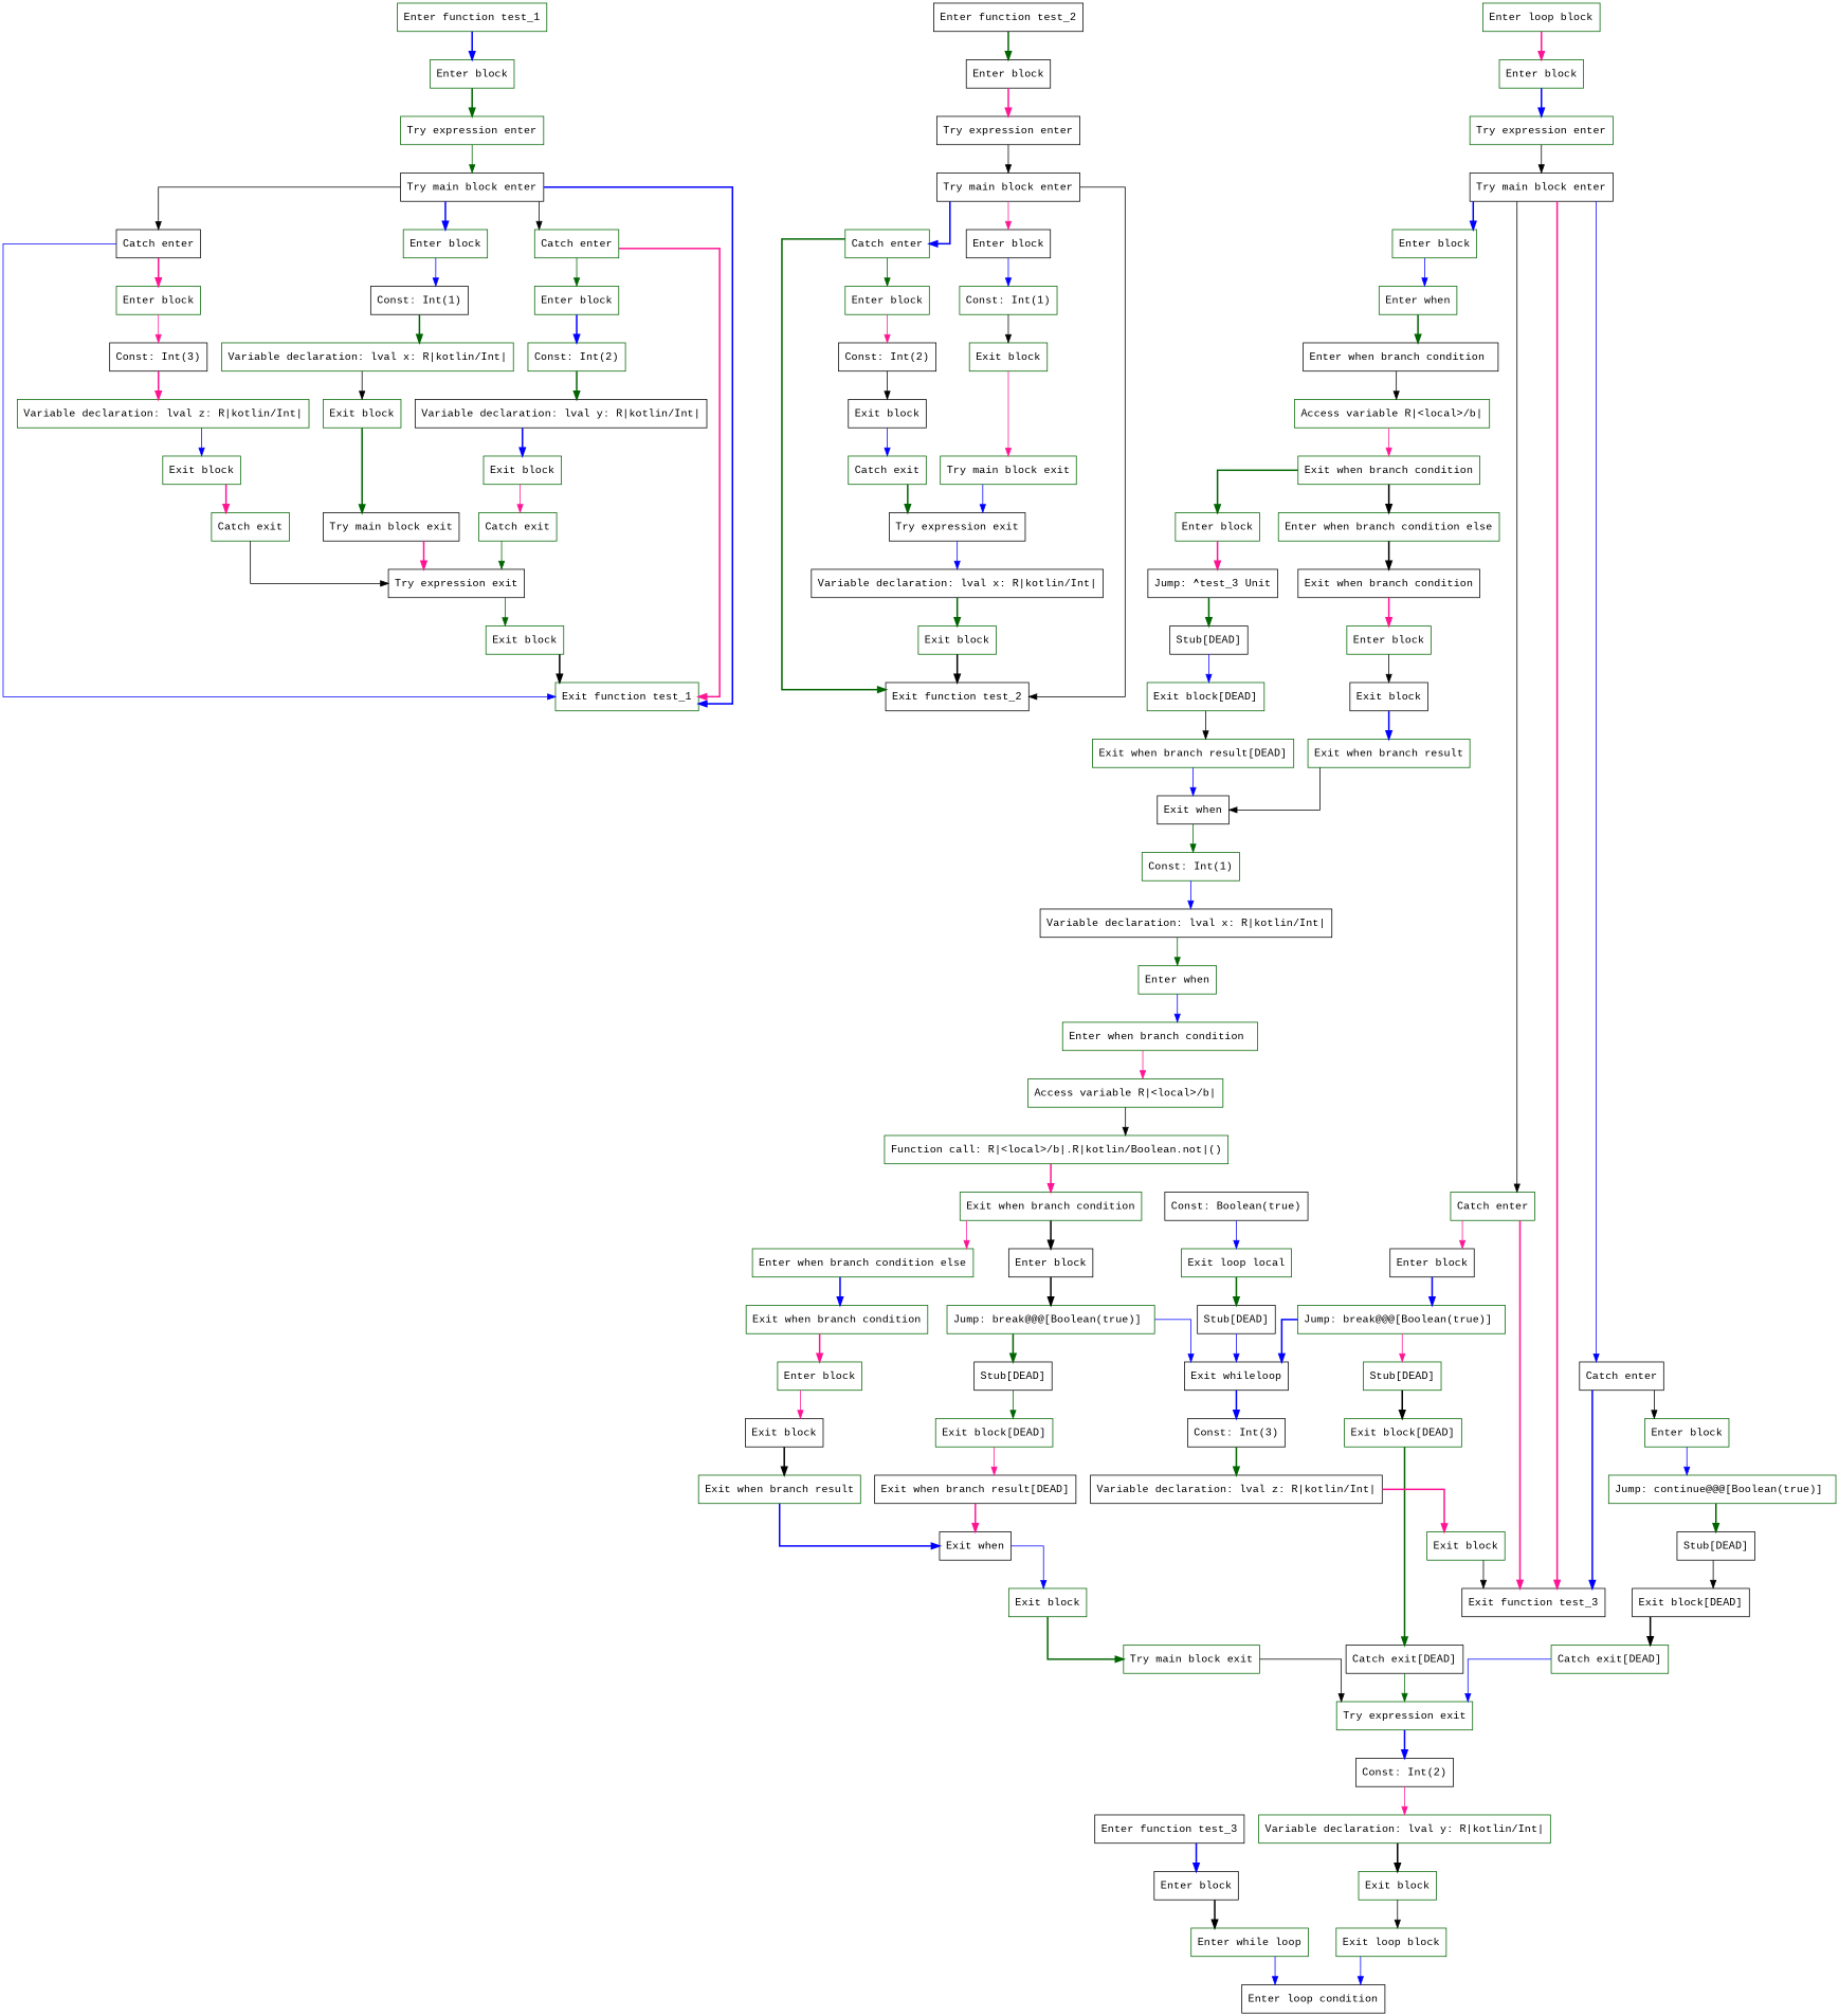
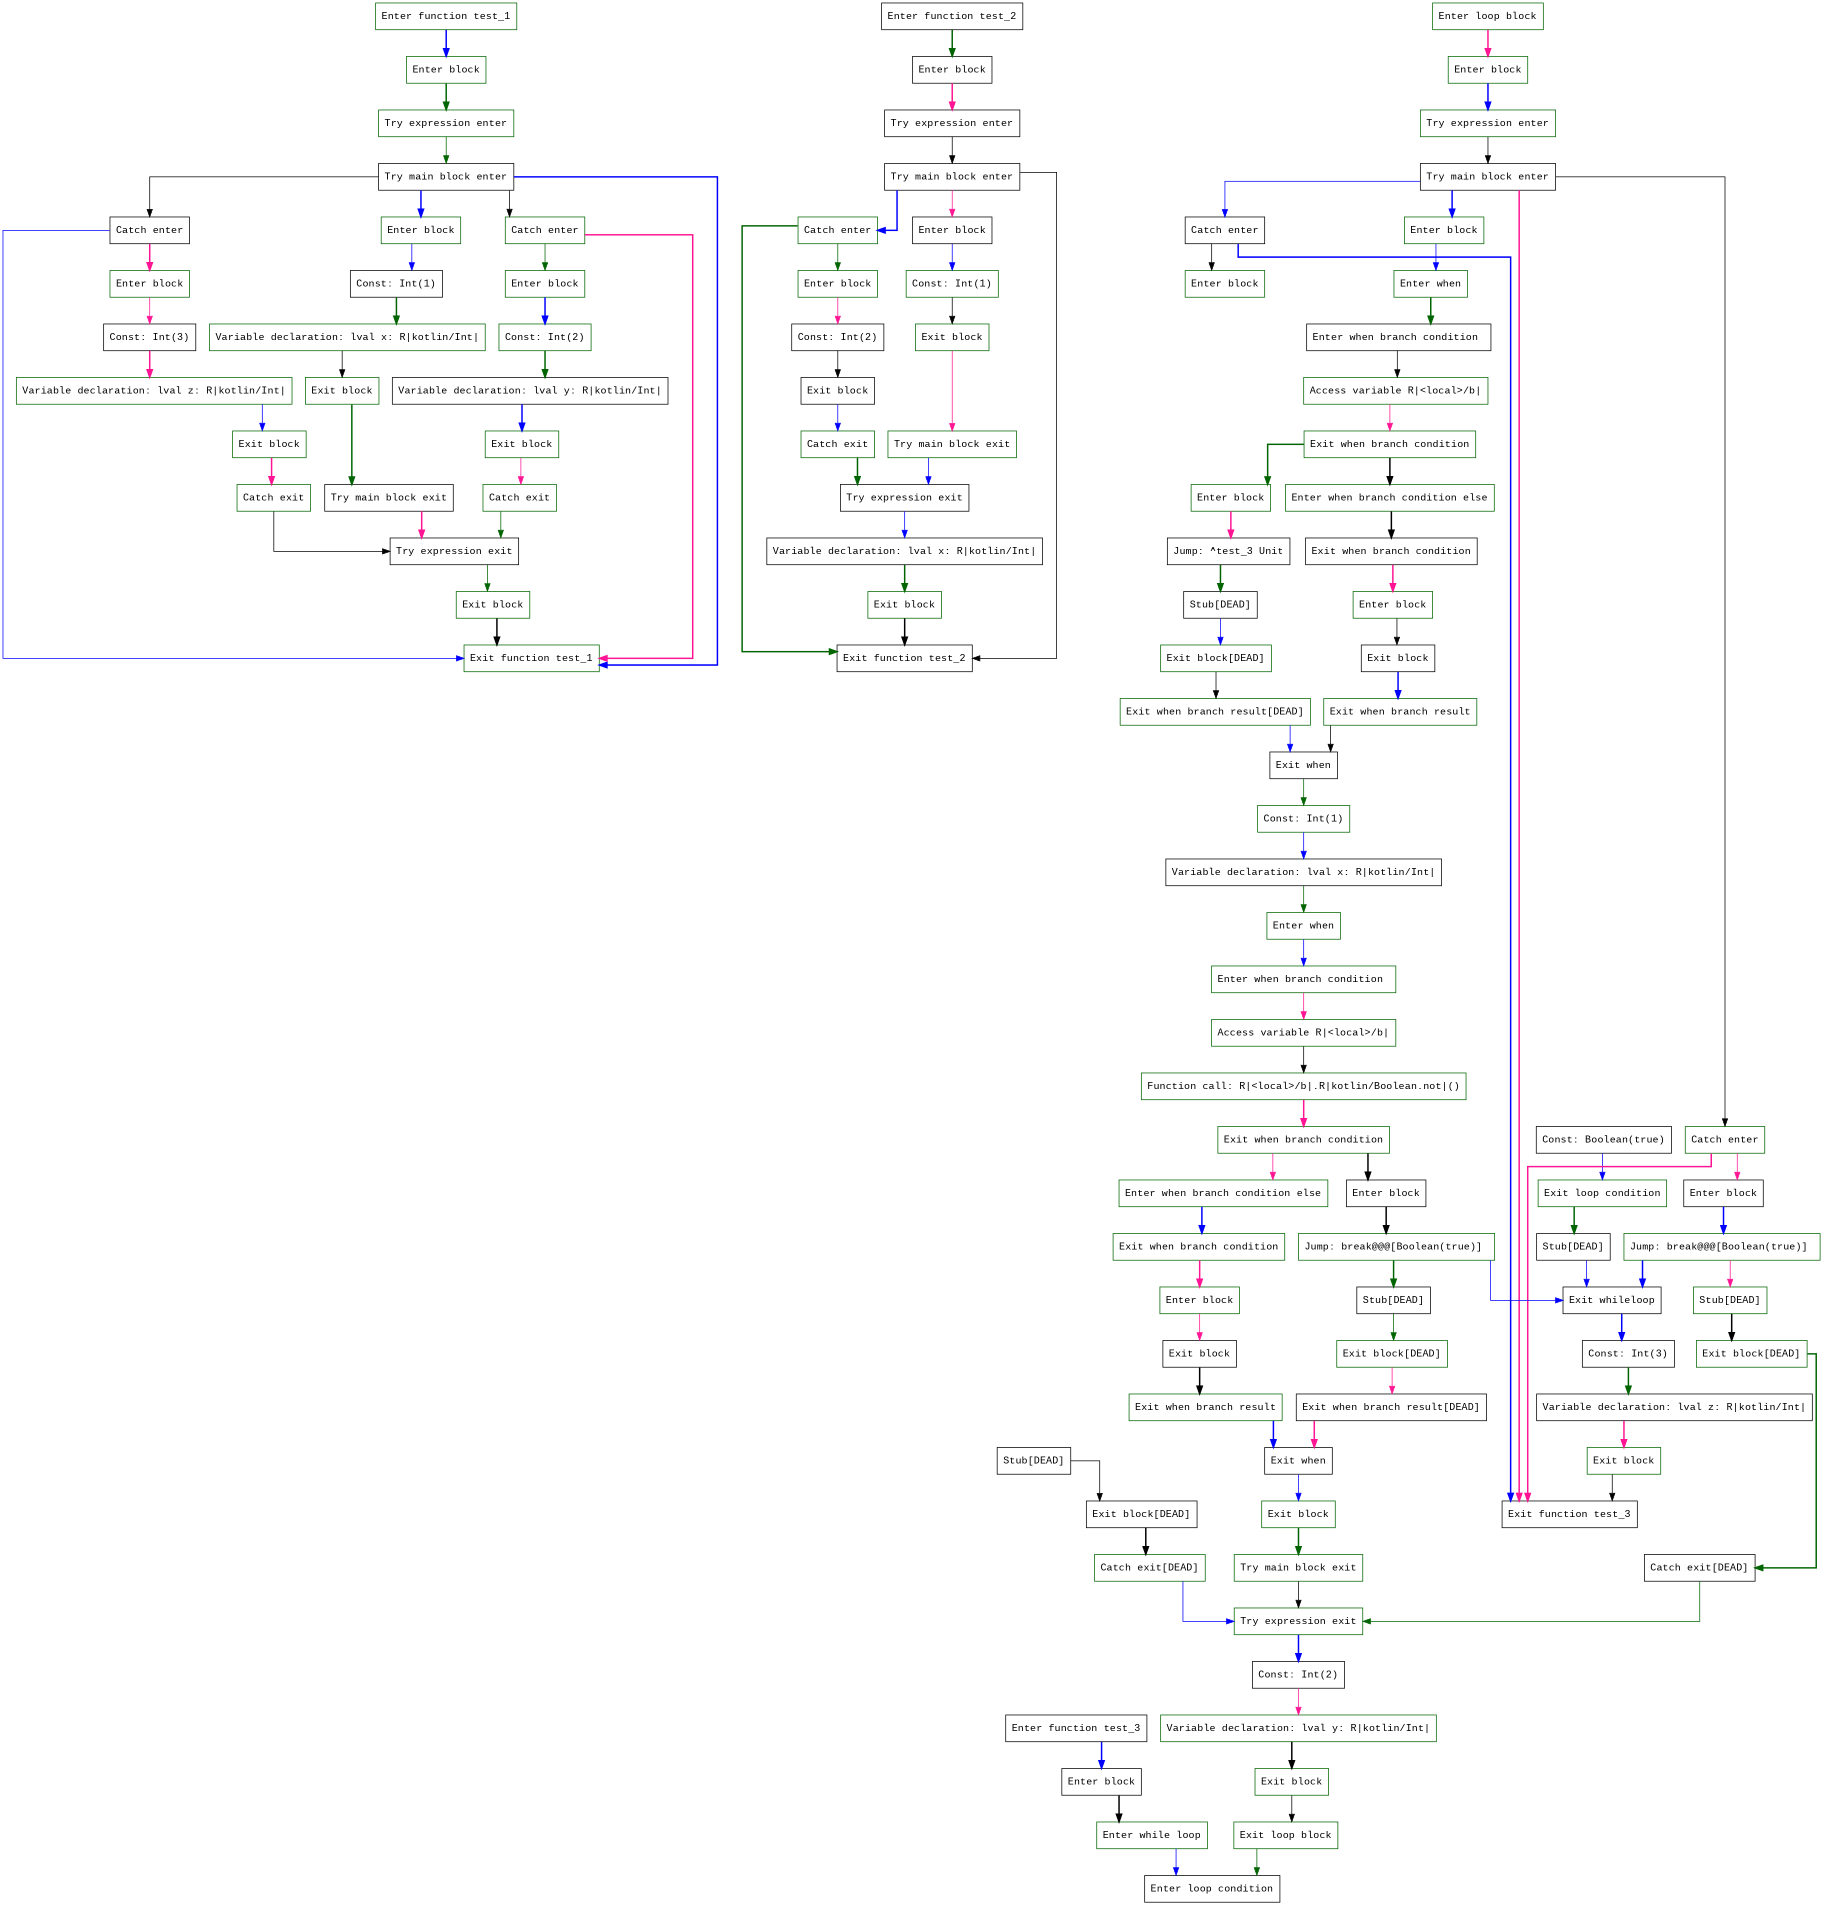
  digraph {
    fontname="Liberation Mono"
    splines=ortho
    node [color=darkgreen fontname="Liberation Mono" shape=box]
    edge [color=blue fontname="Liberation Mono" style=solid]
    n1 [label="Enter function test_1"]
    n2 [label="Enter block"]
    n3 [label="Try expression enter"]
    n4 [color=black label="Try main block enter"]
    n5 [label="Enter block"]
    n6 [color=black label="Catch enter"]
    n7 [label="Catch enter"]
    n8 [label="Exit function test_1"]
    n9 [color=black label="Const: Int(1)"]
    n10 [label="Variable declaration: lval x: R|kotlin/Int|"]
    n11 [label="Exit block"]
    n12 [color=black label="Try main block exit"]
    n13 [color=black label="Try expression exit"]
    n14 [label="Enter block"]
    n15 [color=black label="Const: Int(3)"]
    n16 [label="Variable declaration: lval z: R|kotlin/Int|"]
    n17 [label="Exit block"]
    n18 [label="Catch exit"]
    n19 [label="Enter block"]
    n20 [label="Const: Int(2)"]
    n21 [color=black label="Variable declaration: lval y: R|kotlin/Int|"]
    n22 [label="Exit block"]
    n23 [label="Catch exit"]
    n24 [label="Exit block"]
    n25 [color=black label="Enter function test_2"]
    n26 [color=black label="Enter block"]
    n27 [color=black label="Try expression enter"]
    n28 [color=black label="Try main block enter"]
    n29 [color=black label="Enter block"]
    n30 [label="Catch enter"]
    n31 [color=black label="Exit function test_2"]
    n32 [label="Const: Int(1)"]
    n33 [label="Exit block"]
    n34 [label="Try main block exit"]
    n35 [color=black label="Try expression exit"]
    n36 [label="Enter block"]
    n37 [color=black label="Const: Int(2)"]
    n38 [color=black label="Exit block"]
    n39 [label="Catch exit"]
    n40 [color=black label="Variable declaration: lval x: R|kotlin/Int|"]
    n41 [label="Exit block"]
    n42 [color=black label="Enter function test_3"]
    n43 [color=black label="Enter block"]
    n44 [label="Enter while loop"]
    n45 [color=black label="Enter loop condition"]
    n46 [color=black label="Const: Boolean(true)"]
-   n47 [label="Exit loop local"]
+   n47 [label="Exit loop condition"]
    n48 [label="Enter loop block"]
    n49 [color=black label="Stub[DEAD]"]
    n50 [label="Enter block"]
    n51 [label="Try expression enter"]
    n52 [color=black label="Try main block enter"]
    n53 [label="Enter block"]
    n54 [label="Catch enter"]
    n55 [color=black label="Catch enter"]
    n56 [color=black label="Exit function test_3"]
    n57 [label="Enter when"]
    n58 [color=black label="Enter when branch condition "]
    n59 [label="Access variable R|<local>/b|"]
    n60 [label="Exit when branch condition"]
    n61 [label="Enter block"]
    n62 [label="Enter when branch condition else"]
    n63 [color=black label="Jump: ^test_3 Unit"]
    n64 [color=black label="Stub[DEAD]"]
    n65 [label="Exit block[DEAD]"]
    n66 [label="Exit when branch result[DEAD]"]
    n67 [color=black label="Exit when"]
    n68 [color=black label="Exit when branch condition"]
    n69 [label="Enter block"]
    n70 [color=black label="Exit block"]
    n71 [label="Exit when branch result"]
    n72 [label="Const: Int(1)"]
    n73 [color=black label="Variable declaration: lval x: R|kotlin/Int|"]
    n74 [label="Enter when"]
    n75 [label="Enter when branch condition "]
    n76 [label="Access variable R|<local>/b|"]
    n77 [label="Function call: R|<local>/b|.R|kotlin/Boolean.not|()"]
    n78 [label="Exit when branch condition"]
    n79 [color=black label="Enter block"]
    n80 [label="Enter when branch condition else"]
    n81 [label="Jump: break@@@[Boolean(true)] "]
    n82 [color=black label="Stub[DEAD]"]
    n83 [color=black label="Exit whileloop"]
    n84 [label="Exit block[DEAD]"]
    n85 [color=black label="Exit when branch result[DEAD]"]
    n86 [color=black label="Exit when"]
    n87 [label="Exit when branch condition"]
    n88 [label="Enter block"]
    n89 [color=black label="Exit block"]
    n90 [label="Exit when branch result"]
    n91 [label="Exit block"]
    n92 [label="Try main block exit"]
    n93 [label="Try expression exit"]
    n94 [color=black label="Enter block"]
    n95 [label="Jump: break@@@[Boolean(true)] "]
    n96 [label="Stub[DEAD]"]
    n97 [label="Exit block[DEAD]"]
    n98 [color=black label="Catch exit[DEAD]"]
    n99 [label="Enter block"]
-   n100 [label="Jump: continue@@@[Boolean(true)] "]
    n101 [color=black label="Stub[DEAD]"]
    n102 [color=black label="Exit block[DEAD]"]
    n103 [label="Catch exit[DEAD]"]
    n104 [color=black label="Const: Int(2)"]
    n105 [label="Variable declaration: lval y: R|kotlin/Int|"]
    n106 [label="Exit block"]
    n107 [label="Exit loop block"]
    n108 [color=black label="Const: Int(3)"]
    n109 [color=black label="Variable declaration: lval z: R|kotlin/Int|"]
    n110 [label="Exit block"]
    subgraph sub_1 {
      n1
      n2
      n3
      n4
      n5
      n6
      n7
      n8
      n9
      n10
      n11
      n12
      n13
      n14
      n15
      n16
      n17
      n18
      n19
      n20
      n21
      n22
      n23
      n24
    }
    subgraph sub_2 {
      n25
      n26
      n27
      n28
      n29
      n30
      n31
      n32
      n33
      n34
      n35
      n36
      n37
      n38
      n39
      n40
      n41
    }
    subgraph sub_3 {
      n42
      n43
      n44
      n45
      n46
      n47
      n48
      n49
      n50
      n51
      n52
      n53
      n54
      n55
      n56
      n57
      n58
      n59
      n60
      n61
      n62
      n63
      n64
      n65
      n66
      n67
      n68
      n69
      n70
      n71
      n72
      n73
      n74
      n75
      n76
      n77
      n78
      n79
      n80
      n81
      n82
      n83
      n84
      n85
      n86
      n87
      n88
      n89
      n90
      n91
      n92
      n93
      n94
      n95
      n96
      n97
      n98
      n99
-     n100
      n101
      n102
      n103
      n104
      n105
      n106
      n107
      n108
      n109
      n110
    }
    n1 -> n2 [style=bold]
    n2 -> n3 [color=darkgreen style=bold]
    n3 -> n4 [color=darkgreen]
    n4 -> n5 [style=bold]
    n4 -> n6 [color=black]
    n4 -> n7 [color=black]
    n4 -> n8 [style=bold]
    n5 -> n9
    n6 -> n8
    n6 -> n14 [color=deeppink style=bold]
    n7 -> n8 [color=deeppink style=bold]
    n7 -> n19 [color=darkgreen]
    n9 -> n10 [color=darkgreen style=bold]
    n10 -> n11 [color=black]
    n11 -> n12 [color=darkgreen style=bold]
    n12 -> n13 [color=deeppink style=bold]
    n13 -> n24 [color=darkgreen]
    n14 -> n15 [color=deeppink]
    n15 -> n16 [color=deeppink style=bold]
    n16 -> n17
    n17 -> n18 [color=deeppink style=bold]
    n18 -> n13 [color=black]
    n19 -> n20 [style=bold]
    n20 -> n21 [color=darkgreen style=bold]
    n21 -> n22 [style=bold]
    n22 -> n23 [color=deeppink]
    n23 -> n13 [color=darkgreen]
    n24 -> n8 [color=black style=bold]
    n25 -> n26 [color=darkgreen style=bold]
    n26 -> n27 [color=deeppink style=bold]
    n27 -> n28 [color=black]
    n28 -> n29 [color=deeppink]
    n28 -> n30 [style=bold]
    n28 -> n31 [color=black]
    n29 -> n32
    n30 -> n31 [color=darkgreen style=bold]
    n30 -> n36 [color=darkgreen]
    n32 -> n33 [color=black]
    n33 -> n34 [color=deeppink]
    n34 -> n35
    n35 -> n40
    n36 -> n37 [color=deeppink]
    n37 -> n38 [color=black]
    n38 -> n39
    n39 -> n35 [color=darkgreen style=bold]
    n40 -> n41 [color=darkgreen style=bold]
    n41 -> n31 [color=black style=bold]
    n42 -> n43 [style=bold]
    n43 -> n44 [color=black style=bold]
    n44 -> n45
    n46 -> n47
    n47 -> n49 [color=darkgreen style=bold]
    n48 -> n50 [color=deeppink style=bold]
    n49 -> n83
    n50 -> n51 [style=bold]
    n51 -> n52 [color=black]
    n52 -> n53 [style=bold]
    n52 -> n54 [color=black]
    n52 -> n55
    n52 -> n56 [color=deeppink style=bold]
    n53 -> n57
    n54 -> n56 [color=deeppink style=bold]
    n54 -> n94 [color=deeppink]
    n55 -> n56 [style=bold]
    n55 -> n99 [color=black]
    n57 -> n58 [color=darkgreen style=bold]
    n58 -> n59 [color=black]
    n59 -> n60 [color=deeppink]
    n60 -> n61 [color=darkgreen style=bold]
    n60 -> n62 [color=black style=bold]
    n61 -> n63 [color=deeppink style=bold]
    n62 -> n68 [color=black style=bold]
    n63 -> n64 [color=darkgreen style=bold]
    n64 -> n65
    n65 -> n66 [color=black]
    n66 -> n67
    n67 -> n72 [color=darkgreen]
    n68 -> n69 [color=deeppink style=bold]
    n69 -> n70 [color=black]
    n70 -> n71 [style=bold]
    n71 -> n67 [color=black]
    n72 -> n73
    n73 -> n74 [color=darkgreen]
    n74 -> n75
    n75 -> n76 [color=deeppink]
    n76 -> n77 [color=black]
    n77 -> n78 [color=deeppink style=bold]
    n78 -> n79 [color=black style=bold]
    n78 -> n80 [color=deeppink]
    n79 -> n81 [color=black style=bold]
    n80 -> n87 [style=bold]
    n81 -> n82 [color=darkgreen style=bold]
    n81 -> n83
    n82 -> n84 [color=darkgreen]
    n83 -> n108 [style=bold]
    n84 -> n85 [color=deeppink]
    n85 -> n86 [color=deeppink style=bold]
    n86 -> n91
    n87 -> n88 [color=deeppink style=bold]
    n88 -> n89 [color=deeppink]
    n89 -> n90 [color=black style=bold]
    n90 -> n86 [style=bold]
    n91 -> n92 [color=darkgreen style=bold]
    n92 -> n93 [color=black]
    n93 -> n104 [style=bold]
    n94 -> n95 [style=bold]
    n95 -> n83 [style=bold]
    n95 -> n96 [color=deeppink]
    n96 -> n97 [color=black style=bold]
    n97 -> n98 [color=darkgreen style=bold]
    n98 -> n93 [color=darkgreen]
-   n99 -> n100
-   n100 -> n101 [color=darkgreen style=bold]
    n101 -> n102 [color=black]
    n102 -> n103 [color=black style=bold]
    n103 -> n93
    n104 -> n105 [color=deeppink]
    n105 -> n106 [color=black style=bold]
    n106 -> n107 [color=black]
-   n107 -> n45
+   n107 -> n45 [color=darkgreen]
    n108 -> n109 [color=darkgreen style=bold]
    n109 -> n110 [color=deeppink style=bold]
    n110 -> n56 [color=black]
  }
